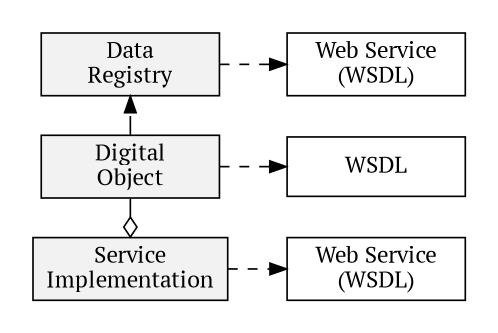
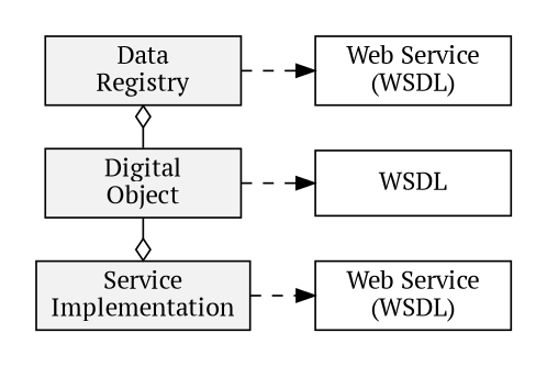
  digraph {
    fontname="PT Serif"
    rankdir=LR
    node [fillcolor=gray95 fontname="PT Serif" shape=box style=filled]
    edge [fontname="PT Serif" style=dashed]
    n1 [label="Service\nImplementation" width=1.5]
    n2 [fillcolor=white label="Web Service\n(WSDL)" width=1.5]
    n3 [label="Digital\nObject" width=1.5]
    n4 [fillcolor=white label=WSDL width=1.5]
    n5 [label="Data\nRegistry" width=1.5]
    n6 [fillcolor=white label="Web Service\n(WSDL)" width=1.5]
    subgraph cluster_1 {
      style=invis
      n1
      n2
    }
    subgraph cluster_2 {
      style=invis
      n3
      n4
    }
    subgraph cluster_3 {
      style=invis
      n5
      n6
    }
    n1 -> n2
    n3 -> n1 [arrowhead=odiamond constraint=false style=""]
    n3 -> n4
-   n3 -> n5 [arrowhead=normal constraint=false style=""]
+   n3 -> n5 [arrowhead=odiamond constraint=false style=""]
    n5 -> n6
  }
